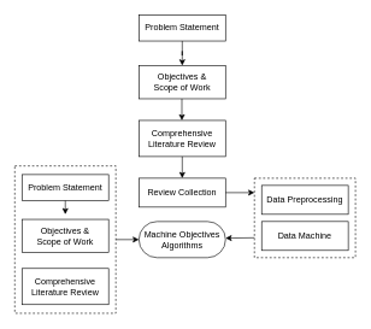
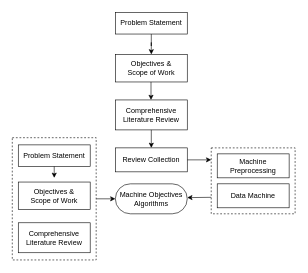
  <mxCell id="0" />
  <mxCell id="1" parent="0" />
  <mxCell id="2" value="" style="rounded=0;whiteSpace=wrap;html=1;fillColor=none;dashed=1;" vertex="1" parent="1"><mxGeometry x="20" y="229" width="140" height="204" as="geometry" /></mxCell>
  <mxCell id="3" value="" style="rounded=0;whiteSpace=wrap;html=1;fillColor=none;dashed=1;" vertex="1" parent="1"><mxGeometry x="352" y="246" width="140" height="110" as="geometry" /></mxCell>
  <mxCell id="4" value="Objectives &amp;amp; &lt;br&gt;Scope of Work" style="rounded=0;whiteSpace=wrap;html=1;fontSize=12;glass=0;strokeWidth=1;shadow=0;arcSize=0;imageAspect=0;strokeOpacity=100;" parent="1" vertex="1"><mxGeometry x="192" y="90" width="120" height="46" as="geometry" /></mxCell>
  <mxCell id="5" value="" style="edgeStyle=orthogonalEdgeStyle;rounded=0;orthogonalLoop=1;jettySize=auto;html=1;" edge="1" parent="1" source="6" target="4"><mxGeometry relative="1" as="geometry" /></mxCell>
  <mxCell id="6" value="Problem Statement" style="rounded=0;whiteSpace=wrap;html=1;" vertex="1" parent="1"><mxGeometry x="192" y="20" width="120" height="36" as="geometry" /></mxCell>
  <mxCell id="7" value="" style="edgeStyle=orthogonalEdgeStyle;rounded=0;orthogonalLoop=1;jettySize=auto;html=1;" edge="1" parent="1"><mxGeometry relative="1" as="geometry"><mxPoint x="251.5" y="136" as="sourcePoint" /><mxPoint x="251.5" y="166" as="targetPoint" /></mxGeometry></mxCell>
  <mxCell id="8" value="Comprehensive Literature Review" style="rounded=0;whiteSpace=wrap;html=1;" vertex="1" parent="1"><mxGeometry x="192" y="166" width="120" height="50" as="geometry" /></mxCell>
  <mxCell id="9" value="" style="endArrow=classic;html=1;exitX=0.5;exitY=1;exitDx=0;exitDy=0;" edge="1" parent="1" source="8"><mxGeometry width="50" height="50" relative="1" as="geometry"><mxPoint x="312" y="191" as="sourcePoint" /><mxPoint x="252" y="246" as="targetPoint" /></mxGeometry></mxCell>
  <mxCell id="10" value="Review Collection" style="rounded=0;whiteSpace=wrap;html=1;" vertex="1" parent="1"><mxGeometry x="192" y="246" width="120" height="40" as="geometry" /></mxCell>
  <mxCell id="11" value="" style="endArrow=classic;html=1;exitX=1;exitY=0.5;exitDx=0;exitDy=0;" edge="1" parent="1" source="10"><mxGeometry width="50" height="50" relative="1" as="geometry"><mxPoint x="412" y="166" as="sourcePoint" /><mxPoint x="352" y="266" as="targetPoint" /></mxGeometry></mxCell>
- <mxCell id="12" value="Data Preprocessing" style="rounded=0;whiteSpace=wrap;html=1;" vertex="1" parent="1"><mxGeometry x="362" y="256" width="120" height="40" as="geometry" /></mxCell>
+ <mxCell id="12" value="Machine Preprocessing" style="rounded=0;whiteSpace=wrap;html=1;" vertex="1" parent="1"><mxGeometry x="362" y="256" width="120" height="40" as="geometry" /></mxCell>
  <mxCell id="13" value="Data Machine" style="rounded=0;whiteSpace=wrap;html=1;" vertex="1" parent="1"><mxGeometry x="362" y="306" width="120" height="40" as="geometry" /></mxCell>
  <mxCell id="14" value="" style="endArrow=classic;html=1;exitX=0;exitY=0.75;exitDx=0;exitDy=0;" edge="1" parent="1" source="3"><mxGeometry width="50" height="50" relative="1" as="geometry"><mxPoint x="322" y="276" as="sourcePoint" /><mxPoint x="312" y="329" as="targetPoint" /></mxGeometry></mxCell>
  <mxCell id="15" value="Machine Objectives Algorithms" style="rounded=1;whiteSpace=wrap;html=1;fillColor=none;arcSize=50;" vertex="1" parent="1"><mxGeometry x="192" y="306" width="120" height="50" as="geometry" /></mxCell>
  <mxCell id="16" value="Objectives &amp;amp; &lt;br&gt;Scope of Work" style="rounded=0;whiteSpace=wrap;html=1;fontSize=12;glass=0;strokeWidth=1;shadow=0;arcSize=0;imageAspect=0;strokeOpacity=100;" vertex="1" parent="1"><mxGeometry x="30" y="303" width="120" height="46" as="geometry" /></mxCell>
  <mxCell id="17" value="Problem Statement" style="rounded=0;whiteSpace=wrap;html=1;" vertex="1" parent="1"><mxGeometry x="30" y="241" width="120" height="36" as="geometry" /></mxCell>
  <mxCell id="18" value="Comprehensive Literature Review" style="rounded=0;whiteSpace=wrap;html=1;" vertex="1" parent="1"><mxGeometry x="30" y="371" width="120" height="50" as="geometry" /></mxCell>
  <mxCell id="19" value="" style="edgeStyle=orthogonalEdgeStyle;rounded=0;orthogonalLoop=1;jettySize=auto;html=1;exitX=0.5;exitY=1;exitDx=0;exitDy=0;" edge="1" parent="1" source="17"><mxGeometry relative="1" as="geometry"><mxPoint x="240" y="66" as="sourcePoint" /><mxPoint x="90" y="296" as="targetPoint" /></mxGeometry></mxCell>
  <mxCell id="20" value="" style="endArrow=classic;html=1;exitX=1;exitY=0.5;exitDx=0;exitDy=0;entryX=0;entryY=0.5;entryDx=0;entryDy=0;" edge="1" parent="1" source="2" target="15"><mxGeometry width="50" height="50" relative="1" as="geometry"><mxPoint x="255" y="256" as="sourcePoint" /><mxPoint x="305" y="206" as="targetPoint" /></mxGeometry></mxCell>
